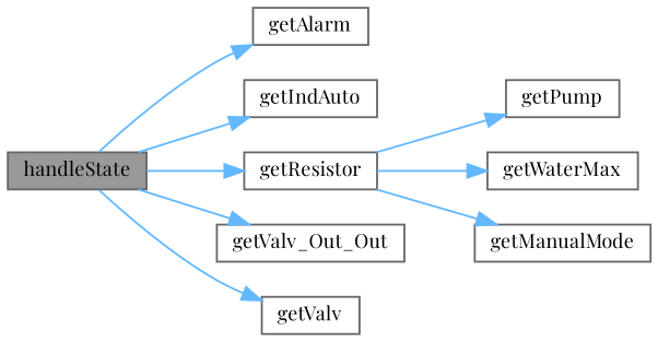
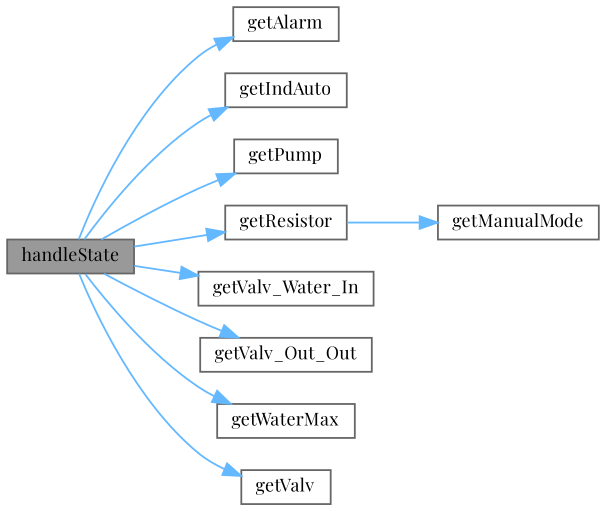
  digraph {
    fontname="Playfair Display"
    rankdir=LR
    node [color=grey40 fillcolor=white fontname="Playfair Display" fontsize=10 shape=box style=filled]
    edge [color=steelblue1 fontname="Playfair Display" fontsize=10 labelfontname=Helvetica labelfontsize=10 style=solid]
    n1 [color=gray40 fillcolor=grey60 fontcolor=black height=0.2 label=handleState width=0.4]
    n2 [height=0.2 label=getAlarm width=0.4]
    n3 [height=0.2 label=getIndAuto width=0.4]
    n4 [height=0.2 label=getPump width=0.4]
    n5 [height=0.2 label=getResistor width=0.4]
+   n6 [height=0.2 label=getValv_Water_In width=0.4]
    n7 [height=0.2 label=getValv_Out_Out width=0.4]
    n8 [height=0.2 label=getWaterMax width=0.4]
    n9 [height=0.2 label=getValv width=0.4]
    n10 [height=0.2 label=getManualMode width=0.4]
    n1 -> n2
    n1 -> n3
-   n5 -> n4
+   n1 -> n4
    n1 -> n5
+   n1 -> n6
    n1 -> n7
-   n5 -> n8
+   n1 -> n8
    n1 -> n9
    n5 -> n10
  }
